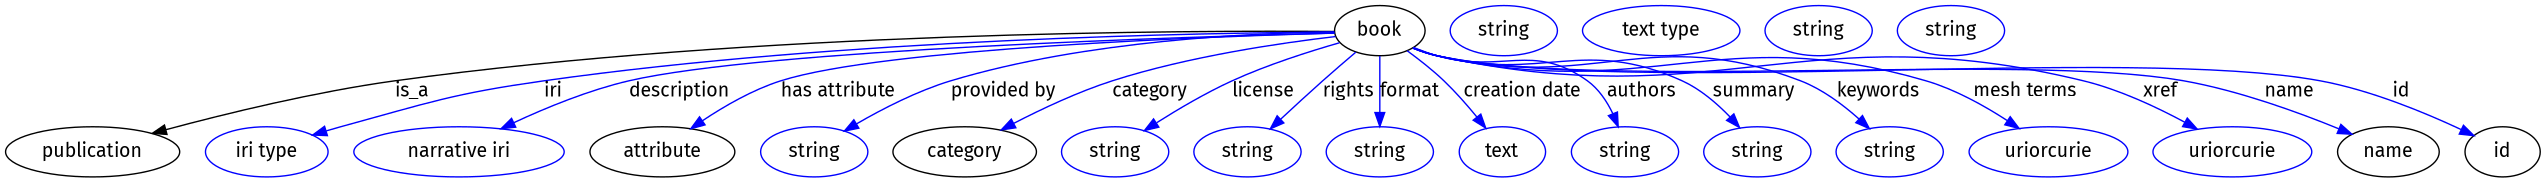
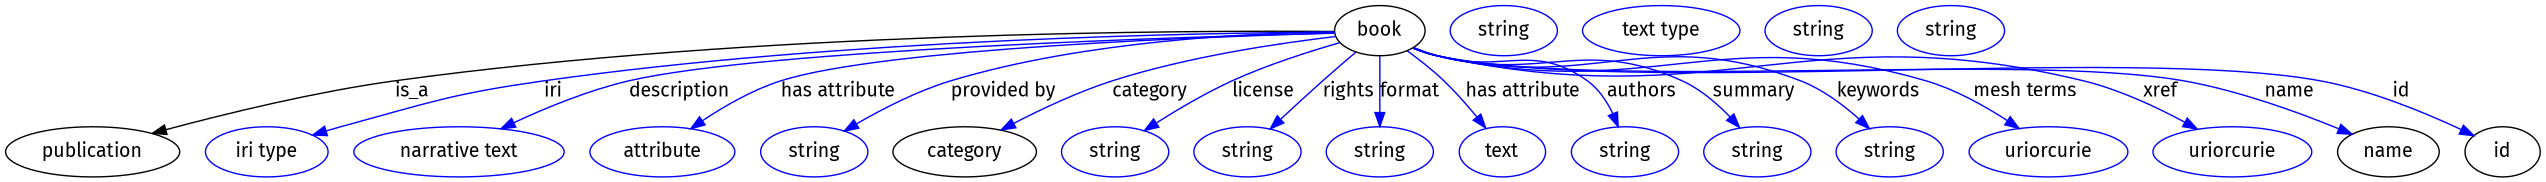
  digraph {
    fontname="Fira Sans"
    node [fontname="Fira Sans" color=blue]
    edge [fontname="Fira Sans" color=blue style=solid]
    n1 [height=0.5 label=book width=0.9027 color=""]
    publication [height=0.5 width=1.7332 color=""]
    n3 [height=0.5 label="iri type" width=1.2277]
-   n4 [height=0.5 label="narrative iri" width=2.0943]
-   n5 [color=black height=0.5 label=attribute width=1.4443]
+   n4 [height=0.5 label="narrative text" width=2.0943]
+   n5 [height=0.5 label=attribute width=1.4443]
    n6 [height=0.5 label=string width=1.0652]
    category [height=0.5 width=1.4263 color=""]
    n8 [height=0.5 label=string width=1.0652]
    n9 [height=0.5 label=string width=1.0652]
    n10 [height=0.5 label=string width=1.0652]
    n11 [height=0.5 label=text width=0.86659]
    n12 [height=0.5 label=string width=1.0652]
    n13 [height=0.5 label=string width=1.0652]
    n14 [height=0.5 label=string width=1.0652]
    n15 [height=0.5 label=uriorcurie width=1.5887]
    n16 [height=0.5 label=uriorcurie width=1.5887]
    name [height=0.5 width=1.011 color=""]
    id [height=0.5 width=0.75 color=""]
    n19 [height=0.5 label=string width=1.0652]
    n20 [height=0.5 label="text type" width=1.5707]
    n21 [height=0.5 label=string width=1.0652]
    n22 [height=0.5 label=string width=1.0652]
    n1 -> publication [label=is_a color="" style=""]
    n1 -> n3 [label=iri]
    n1 -> n4 [label=description]
    n1 -> n5 [label="has attribute"]
    n1 -> n6 [label="provided by"]
    n1 -> category [label=category]
    n1 -> n8 [label=license]
    n1 -> n9 [label=rights]
    n1 -> n10 [label=format]
-   n1 -> n11 [label="creation date"]
+   n1 -> n11 [label="has attribute"]
    n1 -> n12 [label=authors]
    n1 -> n13 [label=summary]
    n1 -> n14 [label=keywords]
    n1 -> n15 [label="mesh terms"]
    n1 -> n16 [label=xref]
    n1 -> name [label=name]
    n1 -> id [label=id]
  }
